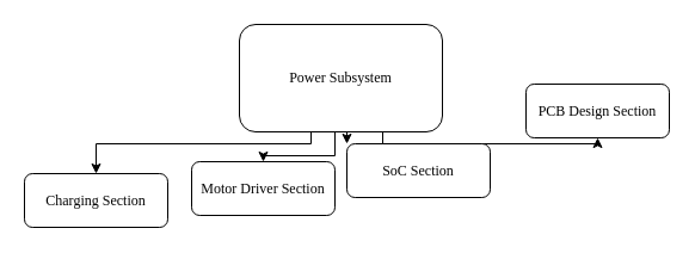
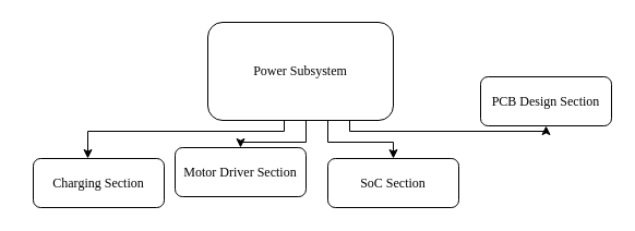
  <mxCell id="0" />
  <mxCell id="1" parent="0" />
  <mxCell id="2" value="" style="edgeStyle=orthogonalEdgeStyle;rounded=0;orthogonalLoop=1;jettySize=auto;html=1;" parent="1" source="6" target="7" edge="1"><mxGeometry relative="1" as="geometry"><Array as="points"><mxPoint x="260" y="120" /><mxPoint x="80" y="120" /></Array></mxGeometry></mxCell>
  <mxCell id="3" value="" style="edgeStyle=orthogonalEdgeStyle;rounded=0;orthogonalLoop=1;jettySize=auto;html=1;" parent="1" source="6" target="8" edge="1"><mxGeometry relative="1" as="geometry"><Array as="points"><mxPoint x="320" y="120" /><mxPoint x="500" y="120" /></Array></mxGeometry></mxCell>
  <mxCell id="4" value="" style="edgeStyle=orthogonalEdgeStyle;rounded=0;orthogonalLoop=1;jettySize=auto;html=1;" parent="1" source="6" target="9" edge="1"><mxGeometry relative="1" as="geometry"><Array as="points"><mxPoint x="280" y="130" /><mxPoint x="220" y="130" /></Array></mxGeometry></mxCell>
  <mxCell id="5" value="" style="edgeStyle=orthogonalEdgeStyle;rounded=0;orthogonalLoop=1;jettySize=auto;html=1;" parent="1" source="6" target="10" edge="1"><mxGeometry relative="1" as="geometry"><Array as="points"><mxPoint x="300" y="130" /><mxPoint x="360" y="130" /></Array></mxGeometry></mxCell>
- <mxCell id="6" value="&lt;font face=&quot;Times New Roman&quot;&gt;Power Subsystem&lt;/font&gt;" style="rounded=1;whiteSpace=wrap;html=1;" parent="1" vertex="1"><mxGeometry x="200" y="20" width="170" height="90" as="geometry" /></mxCell>
- <mxCell id="7" value="&lt;font face=&quot;Times New Roman&quot;&gt;Charging Section&lt;/font&gt;" style="rounded=1;whiteSpace=wrap;html=1;" parent="1" vertex="1"><mxGeometry x="20" y="145" width="120" height="45" as="geometry" /></mxCell>
+ <mxCell id="6" value="&lt;font face=&quot;Times New Roman&quot;&gt;Power Subsystem&lt;/font&gt;" style="rounded=1;whiteSpace=wrap;html=1;" parent="1" vertex="1"><mxGeometry x="190" y="20" width="170" height="90" as="geometry" /></mxCell>
+ <mxCell id="7" value="&lt;font face=&quot;Times New Roman&quot;&gt;Charging Section&lt;/font&gt;" style="rounded=1;whiteSpace=wrap;html=1;" parent="1" vertex="1"><mxGeometry x="30" y="145" width="120" height="45" as="geometry" /></mxCell>
  <mxCell id="8" value="&lt;span style=&quot;font-family: &amp;quot;Times New Roman&amp;quot;;&quot;&gt;PCB Design Section&lt;/span&gt;" style="rounded=1;whiteSpace=wrap;html=1;" parent="1" vertex="1"><mxGeometry x="440" y="70" width="120" height="45" as="geometry" /></mxCell>
  <mxCell id="9" value="&lt;span style=&quot;font-family: &amp;quot;Times New Roman&amp;quot;;&quot;&gt;Motor Driver Section&lt;/span&gt;" style="rounded=1;whiteSpace=wrap;html=1;" parent="1" vertex="1"><mxGeometry x="160" y="135" width="120" height="45" as="geometry" /></mxCell>
- <mxCell id="10" value="&lt;span style=&quot;font-family: &amp;quot;Times New Roman&amp;quot;;&quot;&gt;SoC Section&lt;/span&gt;" style="rounded=1;whiteSpace=wrap;html=1;" parent="1" vertex="1"><mxGeometry x="290" y="120" width="120" height="45" as="geometry" /></mxCell>
+ <mxCell id="10" value="&lt;span style=&quot;font-family: &amp;quot;Times New Roman&amp;quot;;&quot;&gt;SoC Section&lt;/span&gt;" style="rounded=1;whiteSpace=wrap;html=1;" parent="1" vertex="1"><mxGeometry x="300" y="145" width="120" height="45" as="geometry" /></mxCell>
